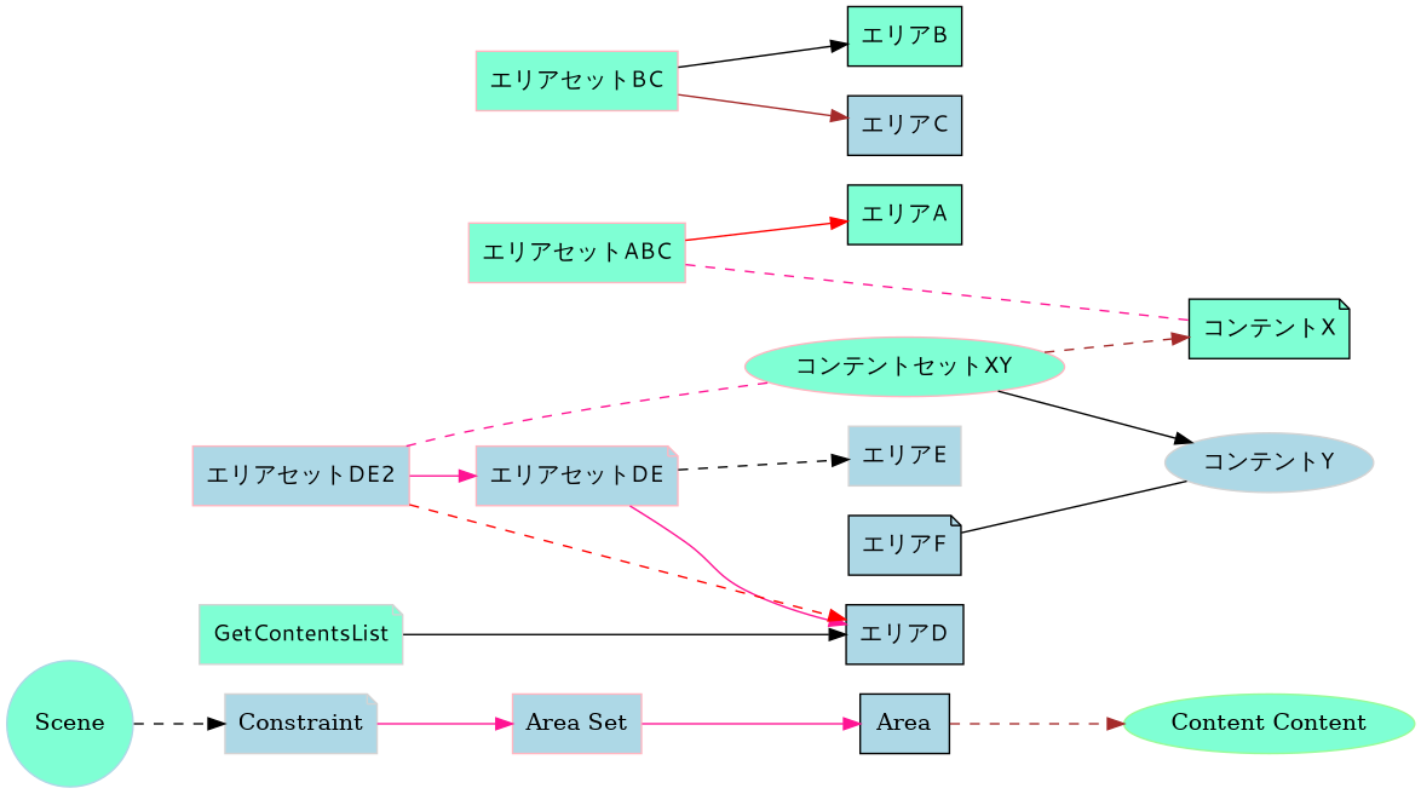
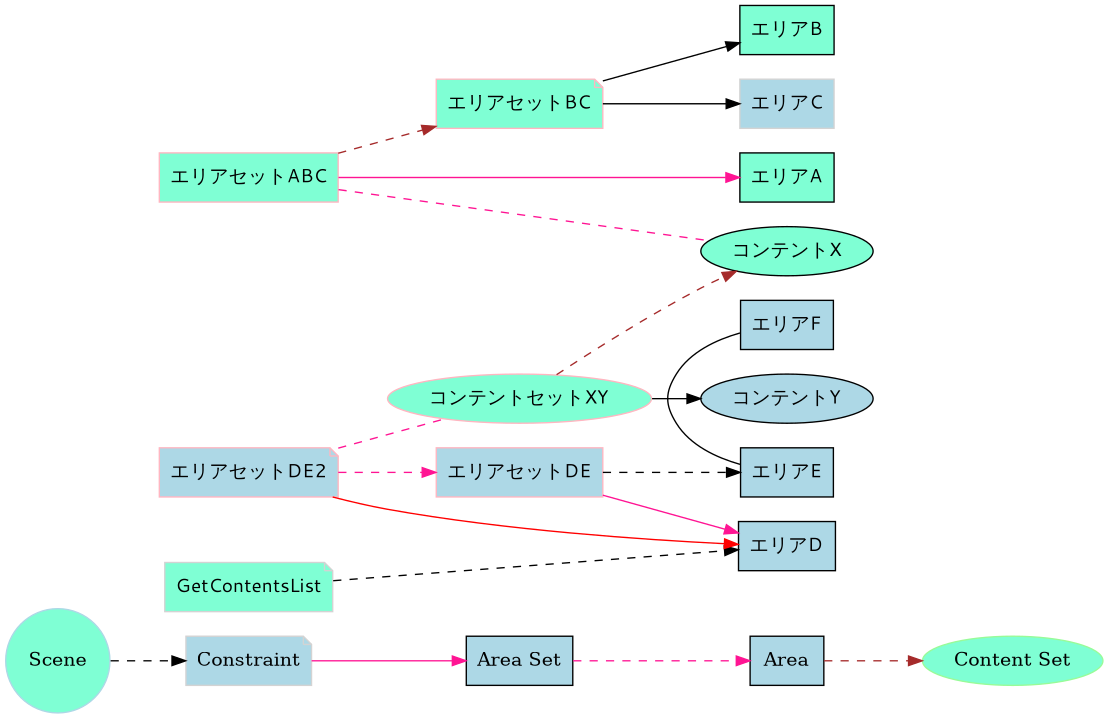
  digraph {
    clusterrank=global
    rankdir=LR
    node [fillcolor=lightblue shape=box style=filled fontname="Meiryo UI"]
    edge [color=black style=dashed]
    Area [fontname=""]
    n2 [fillcolor=aquamarine label="エリアA"]
    n3 [fillcolor=aquamarine label="エリアB"]
-   n4 [label="エリアC"]
+   n4 [label="エリアC" color=lightgrey]
    n5 [label="エリアD"]
-   n6 [label="エリアE" color=lightgrey]
-   n7 [label="エリアF" shape=note]
-   n8 [fillcolor=aquamarine label="コンテントX" shape=note]
-   n9 [label="コンテントY" shape=ellipse color=lightgrey]
+   n6 [label="エリアE"]
+   n7 [label="エリアF"]
+   n8 [fillcolor=aquamarine label="コンテントX" shape=ellipse]
+   n9 [label="コンテントY" shape=ellipse]
    Constraint [color=lightgrey shape=note fontname=""]
    n11 [color=lightgrey fillcolor=aquamarine label=GetContentsList shape=note]
-   "Area Set" [color=lightpink fontname=""]
-   n13 [color=lightpink fillcolor=aquamarine label="エリアセットBC"]
+   "Area Set" [color=black fontname=""]
+   n13 [color=lightpink fillcolor=aquamarine label="エリアセットBC" shape=note]
    n14 [color=lightpink fillcolor=aquamarine label="エリアセットABC"]
-   n15 [color=lightpink label="エリアセットDE" shape=note]
-   n16 [color=lightpink label="エリアセットDE2"]
-   "Content Set" [color=palegreen fillcolor=aquamarine shape=ellipse label="Content Content" fontname=""]
+   n15 [color=lightpink label="エリアセットDE"]
+   n16 [color=lightpink label="エリアセットDE2" shape=note]
+   "Content Set" [color=palegreen fillcolor=aquamarine shape=ellipse fontname=""]
    n18 [color=lightpink fillcolor=aquamarine label="コンテントセットXY" shape=ellipse]
    Scene [color=lightblue fillcolor=aquamarine shape=circle fontname=""]
    subgraph sub_1 {
      rank=same
      Area
      n2
      n3
      n4
      n5
      n6
      n7
    }
    subgraph sub_2 {
      rank=same
      n8
      n9
    }
    subgraph sub_3 {
      rank=same
      Constraint
      n11
    }
    subgraph sub_4 {
      rank=same
      Constraint
    }
    subgraph sub_5 {
      rank=same
      Constraint
    }
    subgraph sub_6 {
      "Area Set"
      n13
      n14
      n15
      n16
    }
    subgraph sub_7 {
      "Content Set"
      n18
    }
    subgraph sub_8 {
      rank=same
      Scene
    }
    Area -> "Content Set" [color=brown]
-   n7 -> n9 [dir=none style=solid]
+   n7 -> n6 [dir=none style=solid]
    Constraint -> "Area Set" [color=deeppink style=solid]
-   n11 -> n5 [style=solid]
-   "Area Set" -> Area [color=deeppink style=solid]
+   n11 -> n5
+   "Area Set" -> Area [color=deeppink]
    n13 -> n3 [style=solid]
-   n13 -> n4 [color=brown style=solid]
-   n14 -> n2 [color=red style=solid]
+   n13 -> n4 [style=solid]
+   n14 -> n2 [color=deeppink style=solid]
    n14 -> n8 [color=deeppink dir=none]
+   n14 -> n13 [color=brown]
    n15 -> n5 [color=deeppink style=solid]
    n15 -> n6
-   n16 -> n5 [color=red]
-   n16 -> n15 [color=deeppink style=solid]
+   n16 -> n5 [color=red style=solid]
+   n16 -> n15 [color=deeppink]
    n16 -> n18 [color=deeppink dir=none]
    n18 -> n8 [color=brown]
    n18 -> n9 [style=solid]
    Scene -> Constraint
  }
